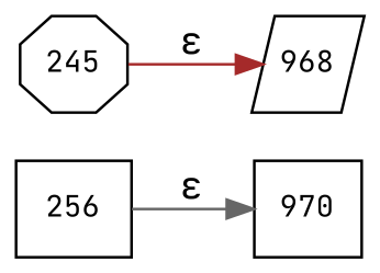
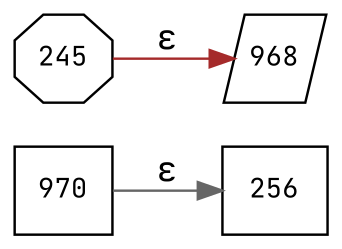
  digraph {
    fontname="JetBrains Mono"
    rankdir=LR
    node [fixedsize=true fontname="JetBrains Mono" fontsize=11 shape=box peripheries=1]
    edge [fontname="JetBrains Mono"]
    n1 [label=256 width=.6 peripheries=""]
    n2 [label=245 shape=octagon width=.55]
    n3 [label=968 shape=parallelogram width=.55]
    n4 [label=970 width=.55]
    n2 -> n3 [color=brown label="&epsilon;"]
-   n1 -> n4 [color=gray40 label="&epsilon;"]
+   n4 -> n1 [color=gray40 label="&epsilon;"]
  }
